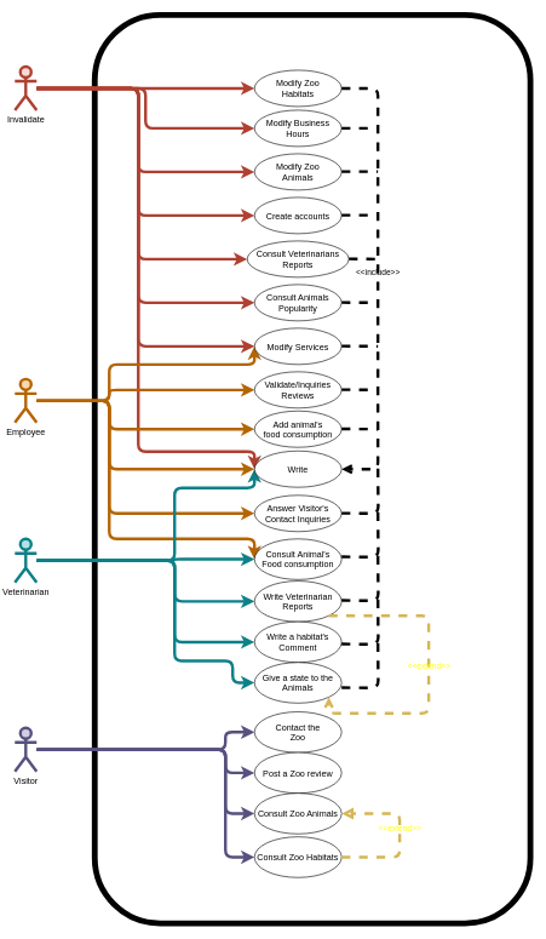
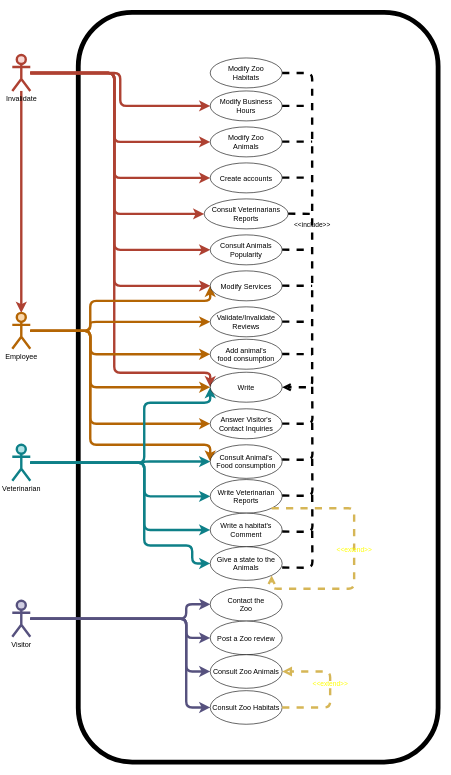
  <mxCell id="0" />
  <mxCell id="1" parent="0" />
  <mxCell id="2" value="" style="rounded=1;whiteSpace=wrap;html=1;gradientColor=default;fillColor=none;strokeWidth=8;" parent="1" vertex="1"><mxGeometry x="130" y="20" width="600" height="1250" as="geometry" /></mxCell>
  <mxCell id="3" style="edgeStyle=orthogonalEdgeStyle;html=1;entryX=0;entryY=0.5;entryDx=0;entryDy=0;endArrow=classic;endFill=1;fillColor=#fad9d5;strokeColor=#ae4132;strokeWidth=4;" parent="1" source="11" target="30" edge="1"><mxGeometry relative="1" as="geometry"><Array as="points"><mxPoint x="190" y="121" /><mxPoint x="190" y="621" /><mxPoint x="350" y="621" /></Array></mxGeometry></mxCell>
  <mxCell id="4" style="edgeStyle=orthogonalEdgeStyle;html=1;entryX=0;entryY=0.5;entryDx=0;entryDy=0;endArrow=classic;endFill=1;fillColor=#fad9d5;strokeColor=#ae4132;strokeWidth=4;" parent="1" source="11" target="34" edge="1"><mxGeometry relative="1" as="geometry"><Array as="points"><mxPoint x="190" y="121" /><mxPoint x="190" y="356" /></Array></mxGeometry></mxCell>
  <mxCell id="5" style="edgeStyle=orthogonalEdgeStyle;html=1;entryX=0;entryY=0.5;entryDx=0;entryDy=0;endArrow=classic;endFill=1;fillColor=#fad9d5;strokeColor=#ae4132;strokeWidth=4;" parent="1" source="11" target="31" edge="1"><mxGeometry relative="1" as="geometry"><Array as="points"><mxPoint x="190" y="121" /><mxPoint x="190" y="296" /></Array></mxGeometry></mxCell>
- <mxCell id="6" style="edgeStyle=orthogonalEdgeStyle;html=1;endArrow=classic;endFill=1;fillColor=#fad9d5;strokeColor=#ae4132;strokeWidth=4;" parent="1" source="11" target="37" edge="1"><mxGeometry relative="1" as="geometry" /></mxCell>
+ <mxCell id="6" style="edgeStyle=orthogonalEdgeStyle;html=1;endArrow=classic;endFill=1;fillColor=#fad9d5;strokeColor=#ae4132;strokeWidth=4;" parent="1" source="11" target="18" edge="1"><mxGeometry relative="1" as="geometry" /></mxCell>
  <mxCell id="7" style="edgeStyle=orthogonalEdgeStyle;html=1;entryX=0;entryY=0.5;entryDx=0;entryDy=0;endArrow=classic;endFill=1;fillColor=#fad9d5;strokeColor=#ae4132;strokeWidth=4;" parent="1" source="11" target="35" edge="1"><mxGeometry relative="1" as="geometry"><Array as="points"><mxPoint x="190" y="121" /><mxPoint x="190" y="236" /></Array></mxGeometry></mxCell>
  <mxCell id="8" style="edgeStyle=orthogonalEdgeStyle;html=1;entryX=0;entryY=0.5;entryDx=0;entryDy=0;endArrow=classic;endFill=1;fillColor=#fad9d5;strokeColor=#ae4132;strokeWidth=4;" parent="1" source="11" target="33" edge="1"><mxGeometry relative="1" as="geometry" /></mxCell>
  <mxCell id="9" style="edgeStyle=orthogonalEdgeStyle;html=1;entryX=0;entryY=0.5;entryDx=0;entryDy=0;endArrow=classic;endFill=1;fillColor=#fad9d5;strokeColor=#ae4132;strokeWidth=4;" parent="1" source="11" target="32" edge="1"><mxGeometry relative="1" as="geometry"><Array as="points"><mxPoint x="190" y="121" /><mxPoint x="190" y="476" /></Array></mxGeometry></mxCell>
  <mxCell id="10" style="edgeStyle=orthogonalEdgeStyle;html=1;entryX=0;entryY=0.5;entryDx=0;entryDy=0;endArrow=classic;endFill=1;fillColor=#fad9d5;strokeColor=#ae4132;strokeWidth=4;" parent="1" source="11" target="36" edge="1"><mxGeometry relative="1" as="geometry"><Array as="points"><mxPoint x="190" y="121" /><mxPoint x="190" y="416" /></Array></mxGeometry></mxCell>
  <mxCell id="11" value="Invalidate" style="shape=umlActor;verticalLabelPosition=bottom;verticalAlign=top;html=1;outlineConnect=0;fillColor=#fad9d5;strokeColor=#ae4132;strokeWidth=4;" parent="1" vertex="1"><mxGeometry x="20" y="91" width="30" height="60" as="geometry" /></mxCell>
  <mxCell id="12" style="html=1;entryX=0;entryY=0.5;entryDx=0;entryDy=0;endArrow=classic;endFill=1;fillColor=#fad7ac;strokeColor=#b46504;edgeStyle=orthogonalEdgeStyle;strokeWidth=4;" parent="1" source="18" target="30" edge="1"><mxGeometry relative="1" as="geometry"><Array as="points"><mxPoint x="150" y="551" /><mxPoint x="150" y="645" /></Array></mxGeometry></mxCell>
  <mxCell id="13" style="edgeStyle=orthogonalEdgeStyle;html=1;entryX=0;entryY=0.5;entryDx=0;entryDy=0;endArrow=classic;endFill=1;fillColor=#fad7ac;strokeColor=#b46504;strokeWidth=4;" parent="1" source="18" target="32" edge="1"><mxGeometry relative="1" as="geometry"><Array as="points"><mxPoint x="150" y="551" /><mxPoint x="150" y="501" /><mxPoint x="350" y="501" /></Array></mxGeometry></mxCell>
  <mxCell id="14" style="edgeStyle=orthogonalEdgeStyle;html=1;entryX=0;entryY=0.5;entryDx=0;entryDy=0;endArrow=classic;endFill=1;fillColor=#fad7ac;strokeColor=#b46504;strokeWidth=4;" parent="1" source="18" target="38" edge="1"><mxGeometry relative="1" as="geometry"><Array as="points"><mxPoint x="150" y="551" /><mxPoint x="150" y="536" /></Array></mxGeometry></mxCell>
  <mxCell id="15" style="edgeStyle=orthogonalEdgeStyle;html=1;endArrow=classic;endFill=1;fillColor=#fad7ac;strokeColor=#b46504;strokeWidth=4;" parent="1" source="18" target="39" edge="1"><mxGeometry relative="1" as="geometry"><Array as="points"><mxPoint x="150" y="551" /><mxPoint x="150" y="590" /></Array></mxGeometry></mxCell>
  <mxCell id="16" style="edgeStyle=orthogonalEdgeStyle;html=1;entryX=0;entryY=0.5;entryDx=0;entryDy=0;endArrow=classic;endFill=1;fillColor=#fad7ac;strokeColor=#b46504;strokeWidth=4;" parent="1" source="18" target="41" edge="1"><mxGeometry relative="1" as="geometry"><Array as="points"><mxPoint x="150" y="551" /><mxPoint x="150" y="741" /><mxPoint x="350" y="741" /></Array></mxGeometry></mxCell>
  <mxCell id="17" style="edgeStyle=orthogonalEdgeStyle;html=1;entryX=0;entryY=0.5;entryDx=0;entryDy=0;endArrow=classic;endFill=1;fillColor=#fad7ac;strokeColor=#b46504;strokeWidth=4;" parent="1" source="18" target="47" edge="1"><mxGeometry relative="1" as="geometry"><Array as="points"><mxPoint x="150" y="551" /><mxPoint x="150" y="706" /></Array></mxGeometry></mxCell>
  <mxCell id="18" value="Employee" style="shape=umlActor;verticalLabelPosition=bottom;verticalAlign=top;html=1;outlineConnect=0;fillColor=#fad7ac;strokeColor=#b46504;strokeWidth=4;" parent="1" vertex="1"><mxGeometry x="20" y="521" width="30" height="60" as="geometry" /></mxCell>
  <mxCell id="19" style="edgeStyle=orthogonalEdgeStyle;html=1;entryX=0;entryY=0.5;entryDx=0;entryDy=0;endArrow=classic;endFill=1;fillColor=#b0e3e6;strokeColor=#0e8088;strokeWidth=4;" parent="1" source="24" target="30" edge="1"><mxGeometry relative="1" as="geometry"><Array as="points"><mxPoint x="240" y="771" /><mxPoint x="240" y="671" /><mxPoint x="350" y="671" /></Array></mxGeometry></mxCell>
  <mxCell id="20" style="edgeStyle=orthogonalEdgeStyle;html=1;entryX=0;entryY=0.5;entryDx=0;entryDy=0;endArrow=classic;endFill=1;fillColor=#b0e3e6;strokeColor=#0e8088;strokeWidth=4;" parent="1" source="24" target="40" edge="1"><mxGeometry relative="1" as="geometry"><Array as="points"><mxPoint x="240" y="771" /><mxPoint x="240" y="827" /></Array></mxGeometry></mxCell>
  <mxCell id="21" style="edgeStyle=orthogonalEdgeStyle;html=1;entryX=0;entryY=0.5;entryDx=0;entryDy=0;endArrow=classic;endFill=1;fillColor=#b0e3e6;strokeColor=#0e8088;strokeWidth=4;" parent="1" source="24" target="41" edge="1"><mxGeometry relative="1" as="geometry"><Array as="points"><mxPoint x="240" y="771" /><mxPoint x="240" y="769" /></Array></mxGeometry></mxCell>
  <mxCell id="22" style="edgeStyle=orthogonalEdgeStyle;html=1;entryX=0;entryY=0.5;entryDx=0;entryDy=0;endArrow=classic;endFill=1;fillColor=#b0e3e6;strokeColor=#0e8088;strokeWidth=4;" parent="1" target="42" edge="1"><mxGeometry relative="1" as="geometry"><mxPoint x="50" y="771" as="sourcePoint" /><Array as="points"><mxPoint x="240" y="771" /><mxPoint x="240" y="883" /></Array></mxGeometry></mxCell>
  <mxCell id="23" style="edgeStyle=orthogonalEdgeStyle;html=1;entryX=0;entryY=0.5;entryDx=0;entryDy=0;endArrow=classic;endFill=1;fillColor=#b0e3e6;strokeColor=#0e8088;strokeWidth=4;" parent="1" source="24" target="43" edge="1"><mxGeometry relative="1" as="geometry"><Array as="points"><mxPoint x="240" y="771" /><mxPoint x="240" y="909" /><mxPoint x="320" y="909" /><mxPoint x="320" y="939" /></Array></mxGeometry></mxCell>
  <mxCell id="24" value="Veterinarian" style="shape=umlActor;verticalLabelPosition=bottom;verticalAlign=top;html=1;outlineConnect=0;fillColor=#b0e3e6;strokeColor=#0e8088;strokeWidth=4;" parent="1" vertex="1"><mxGeometry x="20" y="741" width="30" height="60" as="geometry" /></mxCell>
  <mxCell id="25" style="edgeStyle=orthogonalEdgeStyle;html=1;endArrow=classic;endFill=1;fillColor=#d0cee2;strokeColor=#56517e;entryX=0;entryY=0.5;entryDx=0;entryDy=0;strokeWidth=4;" parent="1" source="29" target="44" edge="1"><mxGeometry relative="1" as="geometry"><Array as="points"><mxPoint x="310" y="1031" /><mxPoint x="310" y="1007" /></Array></mxGeometry></mxCell>
  <mxCell id="26" style="edgeStyle=orthogonalEdgeStyle;html=1;endArrow=classic;endFill=1;fillColor=#d0cee2;strokeColor=#56517e;entryX=0;entryY=0.5;entryDx=0;entryDy=0;strokeWidth=4;" parent="1" source="29" target="45" edge="1"><mxGeometry relative="1" as="geometry"><Array as="points"><mxPoint x="310" y="1031" /><mxPoint x="310" y="1063" /></Array></mxGeometry></mxCell>
  <mxCell id="27" style="edgeStyle=orthogonalEdgeStyle;html=1;entryX=0;entryY=0.5;entryDx=0;entryDy=0;endArrow=classic;endFill=1;fillColor=#d0cee2;strokeColor=#56517e;strokeWidth=4;" parent="1" source="29" target="46" edge="1"><mxGeometry relative="1" as="geometry"><Array as="points"><mxPoint x="310" y="1031" /><mxPoint x="310" y="1119" /></Array></mxGeometry></mxCell>
  <mxCell id="28" style="edgeStyle=orthogonalEdgeStyle;html=1;entryX=0;entryY=0.5;entryDx=0;entryDy=0;fontColor=#FFFF00;endArrow=classic;endFill=1;fillColor=#d0cee2;strokeColor=#56517e;strokeWidth=4;" parent="1" source="29" target="63" edge="1"><mxGeometry relative="1" as="geometry"><Array as="points"><mxPoint x="310" y="1031" /><mxPoint x="310" y="1179" /></Array></mxGeometry></mxCell>
  <mxCell id="29" value="Visitor" style="shape=umlActor;verticalLabelPosition=bottom;verticalAlign=top;html=1;outlineConnect=0;fillColor=#d0cee2;strokeColor=#56517e;strokeWidth=4;" parent="1" vertex="1"><mxGeometry x="20" y="1001" width="30" height="60" as="geometry" /></mxCell>
  <mxCell id="30" value="Write" style="ellipse;" parent="1" vertex="1"><mxGeometry x="350" y="620" width="120" height="50" as="geometry" /></mxCell>
  <mxCell id="31" value="Create accounts" style="ellipse;" parent="1" vertex="1"><mxGeometry x="350" y="271" width="120" height="50" as="geometry" /></mxCell>
  <mxCell id="32" value="Modify Services" style="ellipse;" parent="1" vertex="1"><mxGeometry x="350" y="451" width="120" height="50" as="geometry" /></mxCell>
  <mxCell id="33" value="Modify Business&#10;Hours" style="ellipse;" parent="1" vertex="1"><mxGeometry x="350" y="151" width="120" height="50" as="geometry" /></mxCell>
  <mxCell id="34" value="Consult Veterinarians&#10;Reports" style="ellipse;" parent="1" vertex="1"><mxGeometry x="340" y="331" width="140" height="50" as="geometry" /></mxCell>
  <mxCell id="35" value="Modify Zoo&#10;Animals" style="ellipse;" parent="1" vertex="1"><mxGeometry x="350" y="211" width="120" height="50" as="geometry" /></mxCell>
  <mxCell id="36" value="Consult Animals&#10;Popularity" style="ellipse;" parent="1" vertex="1"><mxGeometry x="350" y="391" width="120" height="50" as="geometry" /></mxCell>
  <mxCell id="37" value="Modify Zoo&#10;Habitats" style="ellipse;" parent="1" vertex="1"><mxGeometry x="350" y="96" width="120" height="50" as="geometry" /></mxCell>
- <mxCell id="38" value="Validate/Inquiries&#10;Reviews" style="ellipse;" parent="1" vertex="1"><mxGeometry x="350" y="511" width="120" height="50" as="geometry" /></mxCell>
+ <mxCell id="38" value="Validate/Invalidate&#10;Reviews" style="ellipse;" parent="1" vertex="1"><mxGeometry x="350" y="511" width="120" height="50" as="geometry" /></mxCell>
  <mxCell id="39" value="Add animal's&#10;food consumption" style="ellipse;" parent="1" vertex="1"><mxGeometry x="350" y="565" width="120" height="50" as="geometry" /></mxCell>
  <mxCell id="40" value="Write Veterinarian&#10;Reports" style="ellipse;" parent="1" vertex="1"><mxGeometry x="350" y="799" width="120" height="56" as="geometry" /></mxCell>
  <mxCell id="41" value="Consult Animal's&#10;Food consumption" style="ellipse;" parent="1" vertex="1"><mxGeometry x="350" y="741" width="120" height="56" as="geometry" /></mxCell>
  <mxCell id="42" value="Write a habitat's&#10;Comment" style="ellipse;" parent="1" vertex="1"><mxGeometry x="350" y="855" width="120" height="56" as="geometry" /></mxCell>
  <mxCell id="43" value="Give a state to the&#10;Animals" style="ellipse;" parent="1" vertex="1"><mxGeometry x="350" y="911" width="120" height="56" as="geometry" /></mxCell>
  <mxCell id="44" value="Contact the&#10;Zoo" style="ellipse;" parent="1" vertex="1"><mxGeometry x="350" y="979" width="120" height="56" as="geometry" /></mxCell>
  <mxCell id="45" value="Post a Zoo review" style="ellipse;" parent="1" vertex="1"><mxGeometry x="350" y="1035" width="120" height="56" as="geometry" /></mxCell>
  <mxCell id="46" value="Consult Zoo Animals" style="ellipse;" parent="1" vertex="1"><mxGeometry x="350" y="1091" width="120" height="56" as="geometry" /></mxCell>
  <mxCell id="47" value="Answer Visitor's&#10;Contact Inquiries" style="ellipse;" parent="1" vertex="1"><mxGeometry x="350" y="681" width="120" height="50" as="geometry" /></mxCell>
  <mxCell id="48" value="&amp;lt;&amp;lt;include&amp;gt;&amp;gt;" style="html=1;verticalAlign=bottom;labelBackgroundColor=none;endArrow=open;endFill=0;dashed=1;exitX=1;exitY=0.5;exitDx=0;exitDy=0;entryX=1;entryY=0.5;entryDx=0;entryDy=0;edgeStyle=orthogonalEdgeStyle;strokeWidth=4;" parent="1" source="37" target="30" edge="1"><mxGeometry width="160" relative="1" as="geometry"><mxPoint x="540" y="171" as="sourcePoint" /><mxPoint x="700" y="171" as="targetPoint" /><Array as="points"><mxPoint x="520" y="121" /><mxPoint x="520" y="645" /></Array></mxGeometry></mxCell>
  <mxCell id="49" value="" style="html=1;verticalAlign=bottom;labelBackgroundColor=none;endArrow=none;endFill=0;dashed=1;exitX=1;exitY=0.5;exitDx=0;exitDy=0;strokeWidth=4;" parent="1" source="33" edge="1"><mxGeometry width="160" relative="1" as="geometry"><mxPoint x="430" y="281" as="sourcePoint" /><mxPoint x="520" y="176" as="targetPoint" /></mxGeometry></mxCell>
  <mxCell id="50" value="" style="html=1;verticalAlign=bottom;labelBackgroundColor=none;endArrow=none;endFill=0;dashed=1;exitX=1;exitY=0.5;exitDx=0;exitDy=0;strokeWidth=4;" parent="1" edge="1"><mxGeometry width="160" relative="1" as="geometry"><mxPoint x="470" y="235.6" as="sourcePoint" /><mxPoint x="520" y="235.6" as="targetPoint" /></mxGeometry></mxCell>
  <mxCell id="51" value="" style="html=1;verticalAlign=bottom;labelBackgroundColor=none;endArrow=none;endFill=0;dashed=1;exitX=1;exitY=0.5;exitDx=0;exitDy=0;strokeWidth=4;" parent="1" edge="1"><mxGeometry width="160" relative="1" as="geometry"><mxPoint x="470" y="295.6" as="sourcePoint" /><mxPoint x="520" y="295.6" as="targetPoint" /></mxGeometry></mxCell>
  <mxCell id="52" value="" style="html=1;verticalAlign=bottom;labelBackgroundColor=none;endArrow=none;endFill=0;dashed=1;exitX=1;exitY=0.5;exitDx=0;exitDy=0;strokeWidth=4;" parent="1" edge="1"><mxGeometry width="160" relative="1" as="geometry"><mxPoint x="480" y="355.6" as="sourcePoint" /><mxPoint x="520" y="356" as="targetPoint" /></mxGeometry></mxCell>
  <mxCell id="53" value="" style="html=1;verticalAlign=bottom;labelBackgroundColor=none;endArrow=none;endFill=0;dashed=1;exitX=1;exitY=0.5;exitDx=0;exitDy=0;strokeWidth=4;" parent="1" edge="1"><mxGeometry width="160" relative="1" as="geometry"><mxPoint x="470" y="415.66" as="sourcePoint" /><mxPoint x="520" y="416" as="targetPoint" /></mxGeometry></mxCell>
  <mxCell id="54" value="" style="html=1;verticalAlign=bottom;labelBackgroundColor=none;endArrow=none;endFill=0;dashed=1;exitX=1;exitY=0.5;exitDx=0;exitDy=0;strokeWidth=4;" parent="1" edge="1"><mxGeometry width="160" relative="1" as="geometry"><mxPoint x="470" y="475.66" as="sourcePoint" /><mxPoint x="520" y="476" as="targetPoint" /></mxGeometry></mxCell>
  <mxCell id="55" value="" style="html=1;verticalAlign=bottom;labelBackgroundColor=none;endArrow=none;endFill=0;dashed=1;exitX=1;exitY=0.5;exitDx=0;exitDy=0;strokeWidth=4;" parent="1" edge="1"><mxGeometry width="160" relative="1" as="geometry"><mxPoint x="470" y="535.66" as="sourcePoint" /><mxPoint x="520" y="536" as="targetPoint" /></mxGeometry></mxCell>
  <mxCell id="56" value="" style="html=1;verticalAlign=bottom;labelBackgroundColor=none;endArrow=none;endFill=0;dashed=1;exitX=1;exitY=0.5;exitDx=0;exitDy=0;strokeWidth=4;" parent="1" edge="1"><mxGeometry width="160" relative="1" as="geometry"><mxPoint x="470" y="589.66" as="sourcePoint" /><mxPoint x="520" y="590" as="targetPoint" /></mxGeometry></mxCell>
  <mxCell id="57" value="" style="html=1;verticalAlign=bottom;labelBackgroundColor=none;endArrow=none;endFill=0;dashed=1;exitX=1;exitY=0.5;exitDx=0;exitDy=0;edgeStyle=orthogonalEdgeStyle;strokeWidth=4;" parent="1" edge="1"><mxGeometry width="160" relative="1" as="geometry"><mxPoint x="470" y="705.66" as="sourcePoint" /><mxPoint x="520" y="641" as="targetPoint" /></mxGeometry></mxCell>
  <mxCell id="58" value="" style="html=1;verticalAlign=bottom;labelBackgroundColor=none;endArrow=none;endFill=0;dashed=1;exitX=1;exitY=0.5;exitDx=0;exitDy=0;edgeStyle=orthogonalEdgeStyle;strokeWidth=4;" parent="1" edge="1"><mxGeometry width="160" relative="1" as="geometry"><mxPoint x="470" y="765.66" as="sourcePoint" /><mxPoint x="520" y="701" as="targetPoint" /></mxGeometry></mxCell>
  <mxCell id="59" value="" style="html=1;verticalAlign=bottom;labelBackgroundColor=none;endArrow=none;endFill=0;dashed=1;exitX=1;exitY=0.5;exitDx=0;exitDy=0;edgeStyle=orthogonalEdgeStyle;strokeWidth=4;" parent="1" edge="1"><mxGeometry width="160" relative="1" as="geometry"><mxPoint x="470" y="825.66" as="sourcePoint" /><mxPoint x="520" y="761" as="targetPoint" /></mxGeometry></mxCell>
  <mxCell id="60" value="" style="html=1;verticalAlign=bottom;labelBackgroundColor=none;endArrow=none;endFill=0;dashed=1;exitX=1;exitY=0.5;exitDx=0;exitDy=0;edgeStyle=orthogonalEdgeStyle;strokeWidth=4;" parent="1" edge="1"><mxGeometry width="160" relative="1" as="geometry"><mxPoint x="470" y="885.66" as="sourcePoint" /><mxPoint x="520" y="821" as="targetPoint" /></mxGeometry></mxCell>
  <mxCell id="61" value="" style="html=1;verticalAlign=bottom;labelBackgroundColor=none;endArrow=none;endFill=0;dashed=1;exitX=1;exitY=0.5;exitDx=0;exitDy=0;edgeStyle=orthogonalEdgeStyle;strokeWidth=4;" parent="1" edge="1"><mxGeometry width="160" relative="1" as="geometry"><mxPoint x="470" y="945.66" as="sourcePoint" /><mxPoint x="520" y="881" as="targetPoint" /></mxGeometry></mxCell>
  <mxCell id="62" value="&lt;font color=&quot;#ffff00&quot;&gt;&amp;lt;&amp;lt;extend&amp;gt;&amp;gt;&lt;/font&gt;" style="html=1;verticalAlign=bottom;labelBackgroundColor=none;endArrow=open;endFill=0;dashed=1;exitX=1;exitY=1;exitDx=0;exitDy=0;entryX=1;entryY=1;entryDx=0;entryDy=0;edgeStyle=orthogonalEdgeStyle;fillColor=#fff2cc;gradientColor=#ffd966;strokeColor=#d6b656;strokeWidth=4;" parent="1" source="40" target="43" edge="1"><mxGeometry width="160" relative="1" as="geometry"><mxPoint x="500" y="841" as="sourcePoint" /><mxPoint x="660" y="841" as="targetPoint" /><Array as="points"><mxPoint x="590" y="847" /><mxPoint x="590" y="981" /><mxPoint x="453" y="981" /></Array></mxGeometry></mxCell>
  <mxCell id="63" value="Consult Zoo Habitats" style="ellipse;" parent="1" vertex="1"><mxGeometry x="350" y="1151" width="120" height="56" as="geometry" /></mxCell>
  <mxCell id="64" value="&amp;lt;&amp;lt;extend&amp;gt;&amp;gt;" style="html=1;verticalAlign=bottom;labelBackgroundColor=none;endArrow=block;endFill=0;dashed=1;fontColor=#FFFF00;exitX=1;exitY=0.5;exitDx=0;exitDy=0;entryX=1;entryY=0.5;entryDx=0;entryDy=0;edgeStyle=orthogonalEdgeStyle;fillColor=#fff2cc;gradientColor=#ffd966;strokeColor=#d6b656;strokeWidth=4;" parent="1" source="63" target="46" edge="1"><mxGeometry width="160" relative="1" as="geometry"><mxPoint x="490" y="1178.6" as="sourcePoint" /><mxPoint x="650" y="1178.6" as="targetPoint" /><Array as="points"><mxPoint x="550" y="1179" /><mxPoint x="550" y="1119" /></Array></mxGeometry></mxCell>
